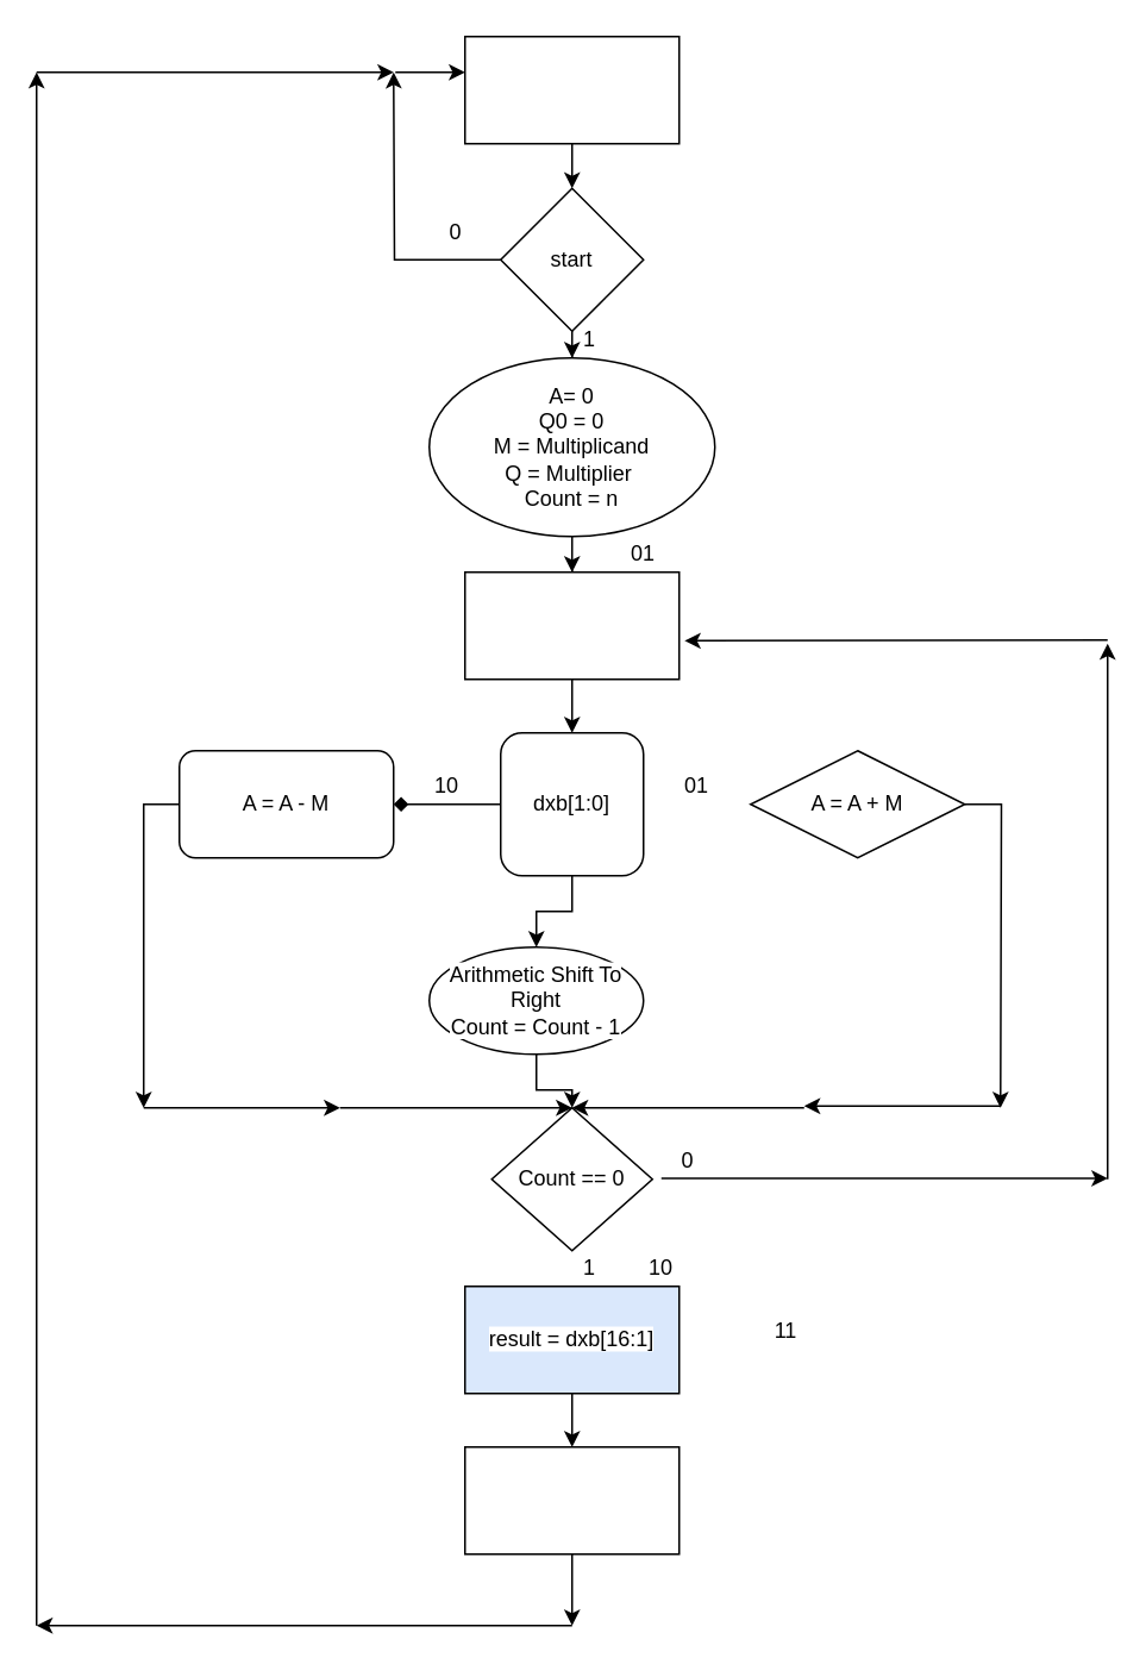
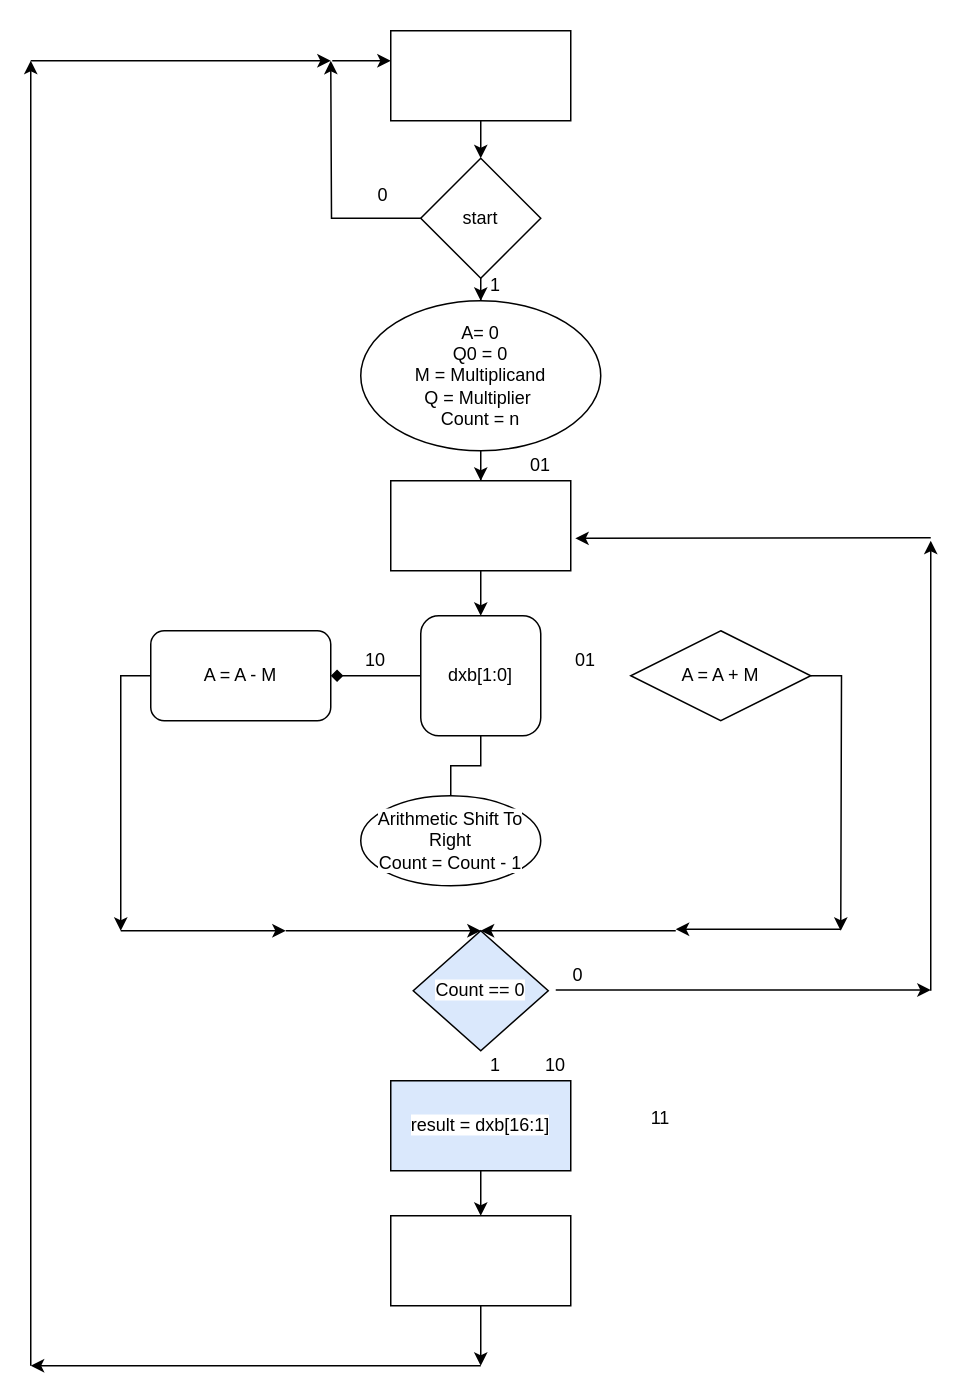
  <mxCell id="0" />
  <mxCell id="1" parent="0" />
  <mxCell id="2" value="" style="edgeStyle=orthogonalEdgeStyle;rounded=0;orthogonalLoop=1;jettySize=auto;html=1;" parent="1" source="3" target="6" edge="1"><mxGeometry relative="1" as="geometry" /></mxCell>
  <mxCell id="3" value="" style="rounded=0;whiteSpace=wrap;html=1;" parent="1" vertex="1"><mxGeometry x="260" y="20" width="120" height="60" as="geometry" /></mxCell>
  <mxCell id="4" style="edgeStyle=orthogonalEdgeStyle;rounded=0;orthogonalLoop=1;jettySize=auto;html=1;" parent="1" source="6" edge="1"><mxGeometry relative="1" as="geometry"><mxPoint x="220" y="40" as="targetPoint" /></mxGeometry></mxCell>
  <mxCell id="5" value="" style="edgeStyle=orthogonalEdgeStyle;rounded=0;orthogonalLoop=1;jettySize=auto;html=1;" parent="1" source="6" target="10" edge="1"><mxGeometry relative="1" as="geometry" /></mxCell>
  <mxCell id="6" value="&lt;font color=&quot;#ffffff&quot; style=&quot;background-color: rgb(255 , 255 , 255)&quot;&gt;start&lt;/font&gt;" style="rhombus;whiteSpace=wrap;html=1;rounded=0;" parent="1" vertex="1"><mxGeometry x="280" y="105" width="80" height="80" as="geometry" /></mxCell>
  <mxCell id="7" value="" style="endArrow=classic;html=1;" parent="1" edge="1"><mxGeometry width="50" height="50" relative="1" as="geometry"><mxPoint x="221" y="40" as="sourcePoint" /><mxPoint x="260" y="40" as="targetPoint" /></mxGeometry></mxCell>
  <mxCell id="8" value="0" style="text;html=1;strokeColor=none;fillColor=none;align=center;verticalAlign=middle;whiteSpace=wrap;rounded=0;" parent="1" vertex="1"><mxGeometry x="235" y="120" width="40" height="20" as="geometry" /></mxCell>
  <mxCell id="9" value="" style="edgeStyle=orthogonalEdgeStyle;rounded=0;orthogonalLoop=1;jettySize=auto;html=1;" parent="1" source="10" target="13" edge="1"><mxGeometry relative="1" as="geometry" /></mxCell>
  <mxCell id="10" value="&lt;span style=&quot;background-color: rgb(255 , 255 , 255)&quot;&gt;A= 0&lt;br&gt;Q0 = 0&lt;br&gt;M = Multiplicand&lt;br&gt;Q = Multiplier&amp;nbsp;&lt;br&gt;Count = n&lt;br&gt;&lt;/span&gt;" style="ellipse;whiteSpace=wrap;html=1;rounded=0;" parent="1" vertex="1"><mxGeometry x="240" y="200" width="160" height="100" as="geometry" /></mxCell>
  <mxCell id="11" value="1" style="text;html=1;strokeColor=none;fillColor=none;align=center;verticalAlign=middle;whiteSpace=wrap;rounded=0;" parent="1" vertex="1"><mxGeometry x="310" y="180" width="40" height="20" as="geometry" /></mxCell>
  <mxCell id="12" value="" style="edgeStyle=orthogonalEdgeStyle;rounded=0;orthogonalLoop=1;jettySize=auto;html=1;" parent="1" source="13" target="17" edge="1"><mxGeometry relative="1" as="geometry" /></mxCell>
  <mxCell id="13" value="" style="whiteSpace=wrap;html=1;rounded=0;" parent="1" vertex="1"><mxGeometry x="260" y="320" width="120" height="60" as="geometry" /></mxCell>
  <mxCell id="14" value="01" style="text;html=1;strokeColor=none;fillColor=none;align=center;verticalAlign=middle;whiteSpace=wrap;rounded=0;" parent="1" vertex="1"><mxGeometry x="340" y="300" width="40" height="20" as="geometry" /></mxCell>
- <mxCell id="15" value="" style="edgeStyle=orthogonalEdgeStyle;rounded=0;orthogonalLoop=1;jettySize=auto;html=1;" parent="1" source="17" target="22" edge="1"><mxGeometry relative="1" as="geometry" /></mxCell>
+ <mxCell id="15" value="" style="edgeStyle=orthogonalEdgeStyle;rounded=0;orthogonalLoop=1;jettySize=auto;html=1;endArrow=none;" parent="1" source="17" target="22" edge="1"><mxGeometry relative="1" as="geometry" /></mxCell>
  <mxCell id="16" value="" style="edgeStyle=orthogonalEdgeStyle;rounded=0;orthogonalLoop=1;jettySize=auto;html=1;endArrow=diamond;" parent="1" source="17" target="24" edge="1"><mxGeometry relative="1" as="geometry" /></mxCell>
  <mxCell id="17" value="&lt;span style=&quot;background-color: rgb(255 , 255 , 255)&quot;&gt;dxb[1:0]&lt;/span&gt;" style="whiteSpace=wrap;html=1;rounded=1;" parent="1" vertex="1"><mxGeometry x="280" y="410" width="80" height="80" as="geometry" /></mxCell>
  <mxCell id="18" style="edgeStyle=orthogonalEdgeStyle;rounded=0;orthogonalLoop=1;jettySize=auto;html=1;exitX=1;exitY=0.5;exitDx=0;exitDy=0;" parent="1" source="19" edge="1"><mxGeometry relative="1" as="geometry"><mxPoint x="560" y="620" as="targetPoint" /></mxGeometry></mxCell>
  <mxCell id="19" value="&lt;span style=&quot;background-color: rgb(255 , 255 , 255)&quot;&gt;A = A + M&lt;br&gt;&lt;/span&gt;" style="rhombus;whiteSpace=wrap;html=1;" parent="1" vertex="1"><mxGeometry x="420" y="420" width="120" height="60" as="geometry" /></mxCell>
  <mxCell id="20" value="01" style="text;html=1;strokeColor=none;fillColor=none;align=center;verticalAlign=middle;whiteSpace=wrap;rounded=0;" parent="1" vertex="1"><mxGeometry x="360" y="430" width="60" height="20" as="geometry" /></mxCell>
- <mxCell id="21" value="" style="edgeStyle=orthogonalEdgeStyle;rounded=0;orthogonalLoop=1;jettySize=auto;html=1;" parent="1" source="22" target="26" edge="1"><mxGeometry relative="1" as="geometry" /></mxCell>
  <mxCell id="22" value="&lt;span style=&quot;background-color: rgb(255 , 255 , 255)&quot;&gt;Arithmetic Shift To Right&lt;br&gt;Count = Count - 1&lt;br&gt;&lt;/span&gt;" style="ellipse;whiteSpace=wrap;html=1;rounded=0;" parent="1" vertex="1"><mxGeometry x="240" y="530" width="120" height="60" as="geometry" /></mxCell>
  <mxCell id="23" style="edgeStyle=orthogonalEdgeStyle;rounded=0;orthogonalLoop=1;jettySize=auto;html=1;exitX=0;exitY=0.5;exitDx=0;exitDy=0;" parent="1" source="24" edge="1"><mxGeometry relative="1" as="geometry"><mxPoint x="80" y="620" as="targetPoint" /></mxGeometry></mxCell>
  <mxCell id="24" value="&lt;span style=&quot;background-color: rgb(255 , 255 , 255)&quot;&gt;A = A - M&lt;br&gt;&lt;/span&gt;" style="whiteSpace=wrap;html=1;rounded=1;" parent="1" vertex="1"><mxGeometry x="100" y="420" width="120" height="60" as="geometry" /></mxCell>
  <mxCell id="25" value="10" style="text;html=1;strokeColor=none;fillColor=none;align=center;verticalAlign=middle;whiteSpace=wrap;rounded=0;" parent="1" vertex="1"><mxGeometry x="220" y="430" width="60" height="20" as="geometry" /></mxCell>
- <mxCell id="26" value="&lt;span style=&quot;background-color: rgb(255 , 255 , 255)&quot;&gt;Count == 0&lt;/span&gt;" style="rhombus;whiteSpace=wrap;html=1;rounded=0;" parent="1" vertex="1"><mxGeometry x="275" y="620" width="90" height="80" as="geometry" /></mxCell>
+ <mxCell id="26" value="&lt;span style=&quot;background-color: rgb(255 , 255 , 255)&quot;&gt;Count == 0&lt;/span&gt;" style="rhombus;whiteSpace=wrap;html=1;rounded=0;fillColor=#dae8fc;" parent="1" vertex="1"><mxGeometry x="275" y="620" width="90" height="80" as="geometry" /></mxCell>
  <mxCell id="27" value="" style="endArrow=classic;html=1;entryX=0.5;entryY=0;entryDx=0;entryDy=0;" parent="1" target="26" edge="1"><mxGeometry width="50" height="50" relative="1" as="geometry"><mxPoint x="450" y="620" as="sourcePoint" /><mxPoint x="340" y="530" as="targetPoint" /></mxGeometry></mxCell>
  <mxCell id="28" value="" style="endArrow=classic;html=1;" parent="1" edge="1"><mxGeometry width="50" height="50" relative="1" as="geometry"><mxPoint x="560" y="619" as="sourcePoint" /><mxPoint x="450" y="619" as="targetPoint" /></mxGeometry></mxCell>
  <mxCell id="29" value="" style="endArrow=classic;html=1;" parent="1" edge="1"><mxGeometry width="50" height="50" relative="1" as="geometry"><mxPoint x="190" y="620" as="sourcePoint" /><mxPoint x="320" y="620" as="targetPoint" /></mxGeometry></mxCell>
  <mxCell id="30" value="" style="endArrow=classic;html=1;" parent="1" edge="1"><mxGeometry width="50" height="50" relative="1" as="geometry"><mxPoint x="80" y="620" as="sourcePoint" /><mxPoint x="190" y="620" as="targetPoint" /></mxGeometry></mxCell>
  <mxCell id="31" style="edgeStyle=orthogonalEdgeStyle;rounded=0;orthogonalLoop=1;jettySize=auto;html=1;exitX=0.5;exitY=1;exitDx=0;exitDy=0;" parent="1" source="32" edge="1"><mxGeometry relative="1" as="geometry"><mxPoint x="320" y="810" as="targetPoint" /></mxGeometry></mxCell>
  <mxCell id="32" value="&lt;span style=&quot;background-color: rgb(255 , 255 , 255)&quot;&gt;result = dxb[16:1]&lt;br&gt;&lt;/span&gt;" style="whiteSpace=wrap;html=1;rounded=0;fillColor=#dae8fc;" parent="1" vertex="1"><mxGeometry x="260" y="720" width="120" height="60" as="geometry" /></mxCell>
  <mxCell id="33" value="1" style="text;html=1;strokeColor=none;fillColor=none;align=center;verticalAlign=middle;whiteSpace=wrap;rounded=0;" parent="1" vertex="1"><mxGeometry x="310" y="700" width="40" height="20" as="geometry" /></mxCell>
  <mxCell id="34" value="10" style="text;html=1;strokeColor=none;fillColor=none;align=center;verticalAlign=middle;whiteSpace=wrap;rounded=0;" parent="1" vertex="1"><mxGeometry x="350" y="700" width="40" height="20" as="geometry" /></mxCell>
  <mxCell id="35" value="" style="endArrow=classic;html=1;" parent="1" edge="1"><mxGeometry width="50" height="50" relative="1" as="geometry"><mxPoint x="320" y="910" as="sourcePoint" /><mxPoint x="20" y="910" as="targetPoint" /></mxGeometry></mxCell>
  <mxCell id="36" value="" style="endArrow=classic;html=1;" parent="1" edge="1"><mxGeometry width="50" height="50" relative="1" as="geometry"><mxPoint x="20" y="910" as="sourcePoint" /><mxPoint x="20" y="40" as="targetPoint" /></mxGeometry></mxCell>
  <mxCell id="37" value="" style="endArrow=classic;html=1;" parent="1" edge="1"><mxGeometry width="50" height="50" relative="1" as="geometry"><mxPoint x="20" y="40" as="sourcePoint" /><mxPoint x="220" y="40" as="targetPoint" /></mxGeometry></mxCell>
  <mxCell id="38" value="" style="endArrow=classic;html=1;" parent="1" edge="1"><mxGeometry width="50" height="50" relative="1" as="geometry"><mxPoint x="370" y="659.5" as="sourcePoint" /><mxPoint x="620" y="659.5" as="targetPoint" /></mxGeometry></mxCell>
  <mxCell id="39" value="0" style="text;html=1;strokeColor=none;fillColor=none;align=center;verticalAlign=middle;whiteSpace=wrap;rounded=0;" parent="1" vertex="1"><mxGeometry x="365" y="640" width="40" height="20" as="geometry" /></mxCell>
  <mxCell id="40" value="" style="endArrow=classic;html=1;" parent="1" edge="1"><mxGeometry width="50" height="50" relative="1" as="geometry"><mxPoint x="620" y="660" as="sourcePoint" /><mxPoint x="620" y="360" as="targetPoint" /></mxGeometry></mxCell>
  <mxCell id="41" value="" style="endArrow=classic;html=1;entryX=1.025;entryY=0.64;entryDx=0;entryDy=0;entryPerimeter=0;" parent="1" target="13" edge="1"><mxGeometry width="50" height="50" relative="1" as="geometry"><mxPoint x="620" y="358" as="sourcePoint" /><mxPoint x="420" y="350" as="targetPoint" /></mxGeometry></mxCell>
  <mxCell id="42" value="" style="rounded=0;whiteSpace=wrap;html=1;" parent="1" vertex="1"><mxGeometry x="260" y="810" width="120" height="60" as="geometry" /></mxCell>
  <mxCell id="43" value="" style="endArrow=classic;html=1;rounded=0;exitX=0.5;exitY=1;exitDx=0;exitDy=0;" parent="1" source="42" edge="1"><mxGeometry width="50" height="50" relative="1" as="geometry"><mxPoint x="260" y="620" as="sourcePoint" /><mxPoint x="320" y="910" as="targetPoint" /></mxGeometry></mxCell>
  <mxCell id="44" value="11" style="text;html=1;strokeColor=none;fillColor=none;align=center;verticalAlign=middle;whiteSpace=wrap;rounded=0;" parent="1" vertex="1"><mxGeometry x="410" y="730" width="60" height="30" as="geometry" /></mxCell>
  <mxCell id="45" value="start" style="text;html=1;strokeColor=none;fillColor=none;align=center;verticalAlign=middle;whiteSpace=wrap;rounded=0;" vertex="1" parent="1"><mxGeometry x="290" y="130" width="60" height="30" as="geometry" /></mxCell>
